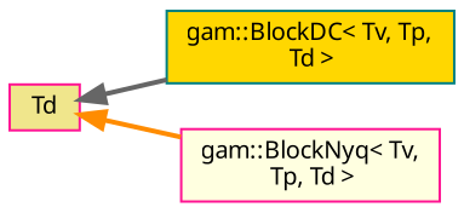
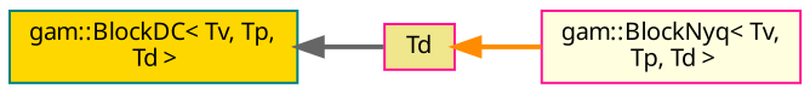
  digraph {
    rankdir=LR
    node [color=deeppink fontname="FreeSans.ttf" fontsize=10 shape=record style=filled]
    edge [dir=back fontname="FreeSans.ttf" fontsize=10 labelfontname="FreeSans.ttf" labelfontsize=10 style=bold]
    n1 [color=teal fillcolor=gold fontcolor=black height=0.2 label="gam::BlockDC\< Tv, Tp,\l Td \>" width=0.4]
    n2 [fillcolor=lightyellow height=0.2 label="gam::BlockNyq\< Tv,\l Tp, Td \>" width=0.4]
    n3 [fillcolor=khaki height=0.2 label=Td width=0.4]
-   n3 -> n1 [color=gray40]
+   n1 -> n3 [color=gray40]
    n3 -> n2 [color=darkorange]
  }
